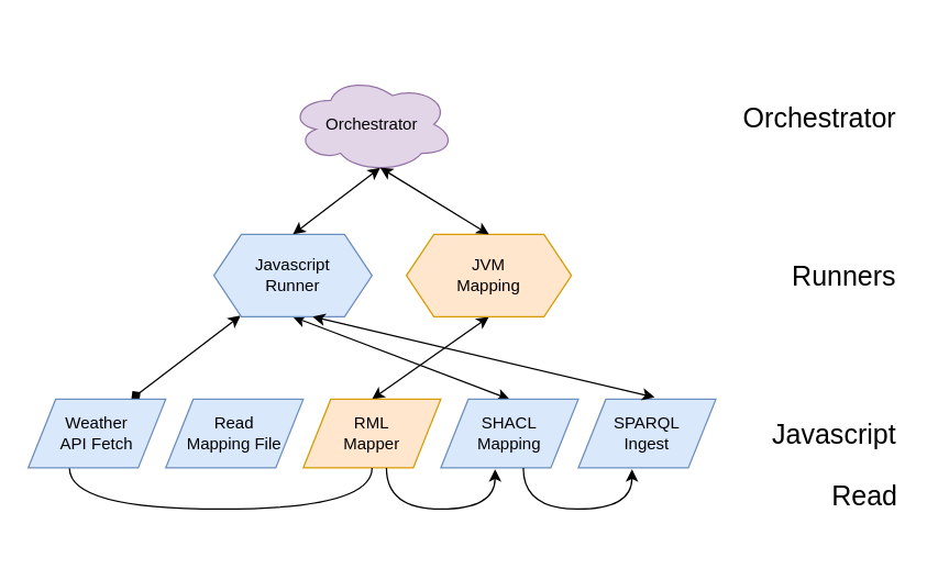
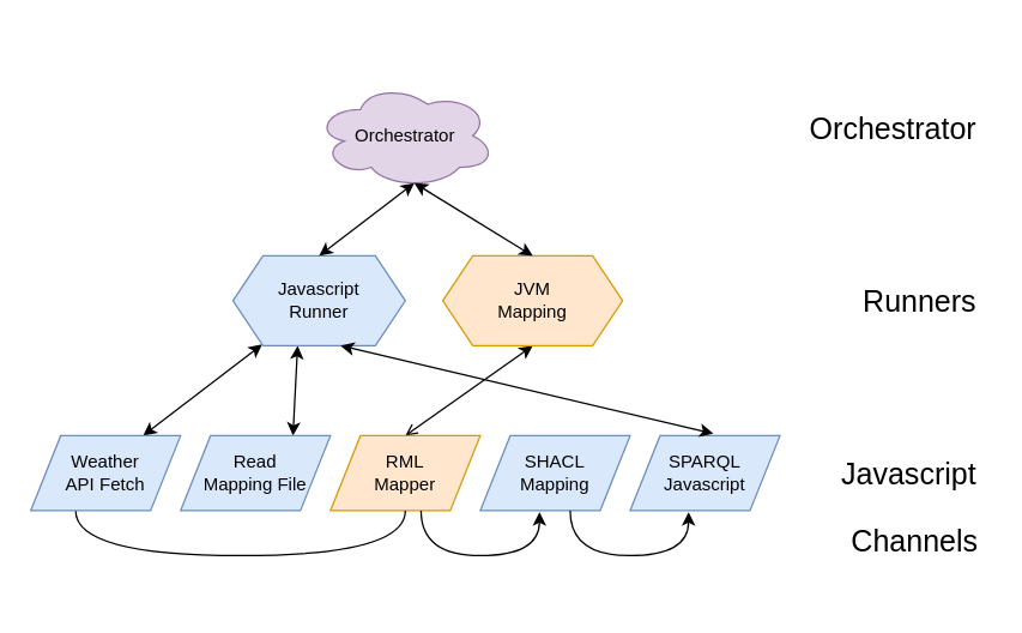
  <mxCell id="0" />
  <mxCell id="1" parent="0" />
- <mxCell id="2" value="&lt;span style=&quot;font-size: 20px;&quot;&gt;Read&amp;nbsp;&lt;/span&gt;" style="rounded=0;whiteSpace=wrap;html=1;align=right;fillColor=none;strokeColor=none;" parent="1" vertex="1"><mxGeometry x="20" y="320" width="640" height="80" as="geometry" /></mxCell>
+ <mxCell id="2" value="&lt;span style=&quot;font-size: 20px;&quot;&gt;Channels&amp;nbsp;&lt;/span&gt;" style="rounded=0;whiteSpace=wrap;html=1;align=right;fillColor=none;strokeColor=none;" parent="1" vertex="1"><mxGeometry x="20" y="320" width="640" height="80" as="geometry" /></mxCell>
  <mxCell id="3" value="&lt;font style=&quot;font-size: 20px;&quot;&gt;Javascript&lt;/font&gt;&amp;nbsp;&amp;nbsp;" style="rounded=0;whiteSpace=wrap;html=1;align=right;fillColor=none;strokeColor=none;" parent="1" vertex="1"><mxGeometry x="20" y="275" width="640" height="80" as="geometry" /></mxCell>
  <mxCell id="4" value="&lt;span style=&quot;font-size: 20px;&quot;&gt;Runners&lt;/span&gt;&amp;nbsp;&amp;nbsp;" style="rounded=0;whiteSpace=wrap;html=1;align=right;fillColor=none;strokeColor=none;" parent="1" vertex="1"><mxGeometry x="20" y="160" width="640" height="80" as="geometry" /></mxCell>
  <mxCell id="5" value="&lt;font style=&quot;font-size: 20px;&quot;&gt;Orchestrator&lt;/font&gt;&amp;nbsp;&amp;nbsp;" style="rounded=0;whiteSpace=wrap;html=1;align=right;fillColor=none;strokeColor=none;" parent="1" vertex="1"><mxGeometry x="20" y="45" width="640" height="80" as="geometry" /></mxCell>
  <mxCell id="6" value="Orchestrator" style="ellipse;shape=cloud;whiteSpace=wrap;html=1;fillColor=#e1d5e7;strokeColor=#9673a6;" parent="1" vertex="1"><mxGeometry x="210" y="55" width="120" height="70" as="geometry" /></mxCell>
- <mxCell id="7" style="edgeStyle=none;rounded=0;orthogonalLoop=1;jettySize=auto;html=1;exitX=0.5;exitY=1;exitDx=0;exitDy=0;entryX=0.5;entryY=0;entryDx=0;entryDy=0;startArrow=classic;startFill=1;" parent="1" source="8" target="16" edge="1"><mxGeometry relative="1" as="geometry" /></mxCell>
+ <mxCell id="7" style="edgeStyle=none;rounded=0;orthogonalLoop=1;jettySize=auto;html=1;exitX=0.5;exitY=1;exitDx=0;exitDy=0;entryX=0.5;entryY=0;entryDx=0;entryDy=0;startArrow=classic;startFill=1;endArrow=open;" parent="1" source="8" target="16" edge="1"><mxGeometry relative="1" as="geometry" /></mxCell>
  <mxCell id="8" value="&lt;div&gt;JVM&lt;/div&gt;&lt;div&gt;Mapping&lt;/div&gt;" style="shape=hexagon;perimeter=hexagonPerimeter2;whiteSpace=wrap;html=1;fixedSize=1;fillColor=#ffe6cc;strokeColor=#d79b00;" parent="1" vertex="1"><mxGeometry x="295" y="170" width="120" height="60" as="geometry" /></mxCell>
- <mxCell id="10" style="edgeStyle=none;rounded=0;orthogonalLoop=1;jettySize=auto;html=1;exitX=0.5;exitY=1;exitDx=0;exitDy=0;entryX=0.5;entryY=0;entryDx=0;entryDy=0;startArrow=classic;startFill=1;" parent="1" source="12" target="15" edge="1"><mxGeometry relative="1" as="geometry" /></mxCell>
- <mxCell id="11" style="rounded=0;orthogonalLoop=1;jettySize=auto;html=1;entryX=0.75;entryY=0;entryDx=0;entryDy=0;startArrow=classic;startFill=1;endArrow=diamond;" edge="1" parent="1" source="12" target="22"><mxGeometry relative="1" as="geometry" /></mxCell>
+ <mxCell id="9" style="edgeStyle=none;rounded=0;orthogonalLoop=1;jettySize=auto;html=1;exitX=0.375;exitY=1;exitDx=0;exitDy=0;entryX=0.75;entryY=0;entryDx=0;entryDy=0;startArrow=classic;startFill=1;" parent="1" source="12" target="13" edge="1"><mxGeometry relative="1" as="geometry" /></mxCell>
+ <mxCell id="11" style="rounded=0;orthogonalLoop=1;jettySize=auto;html=1;entryX=0.75;entryY=0;entryDx=0;entryDy=0;startArrow=classic;startFill=1;" edge="1" parent="1" source="12" target="22"><mxGeometry relative="1" as="geometry" /></mxCell>
  <mxCell id="12" value="Javascript&lt;div&gt;Runner&lt;/div&gt;" style="shape=hexagon;perimeter=hexagonPerimeter2;whiteSpace=wrap;html=1;fixedSize=1;fillColor=#dae8fc;strokeColor=#6c8ebf;" parent="1" vertex="1"><mxGeometry x="155" y="170" width="115" height="60" as="geometry" /></mxCell>
  <mxCell id="13" value="&lt;div&gt;Read&lt;/div&gt;&lt;div&gt;Mapping File&lt;/div&gt;" style="shape=parallelogram;perimeter=parallelogramPerimeter;whiteSpace=wrap;html=1;fixedSize=1;fillColor=#dae8fc;strokeColor=#6c8ebf;" parent="1" vertex="1"><mxGeometry x="120" y="290" width="100" height="50" as="geometry" /></mxCell>
- <mxCell id="14" value="SPARQL&lt;div&gt;Ingest&lt;/div&gt;" style="shape=parallelogram;perimeter=parallelogramPerimeter;whiteSpace=wrap;html=1;fixedSize=1;fillColor=#dae8fc;strokeColor=#6c8ebf;" parent="1" vertex="1"><mxGeometry x="420" y="290" width="100" height="50" as="geometry" /></mxCell>
+ <mxCell id="14" value="SPARQL&lt;div&gt;Javascript&lt;/div&gt;" style="shape=parallelogram;perimeter=parallelogramPerimeter;whiteSpace=wrap;html=1;fixedSize=1;fillColor=#dae8fc;strokeColor=#6c8ebf;" parent="1" vertex="1"><mxGeometry x="420" y="290" width="100" height="50" as="geometry" /></mxCell>
  <mxCell id="15" value="SHACL&lt;div&gt;Mapping&lt;/div&gt;" style="shape=parallelogram;perimeter=parallelogramPerimeter;whiteSpace=wrap;html=1;fixedSize=1;fillColor=#dae8fc;strokeColor=#6c8ebf;" parent="1" vertex="1"><mxGeometry x="320" y="290" width="100" height="50" as="geometry" /></mxCell>
  <mxCell id="16" value="RML&lt;div&gt;Mapper&lt;/div&gt;" style="shape=parallelogram;perimeter=parallelogramPerimeter;whiteSpace=wrap;html=1;fixedSize=1;fillColor=#ffe6cc;strokeColor=#d79b00;" parent="1" vertex="1"><mxGeometry x="220" y="290" width="100" height="50" as="geometry" /></mxCell>
  <mxCell id="17" value="" style="endArrow=classic;startArrow=classic;html=1;rounded=0;exitX=0.5;exitY=0;exitDx=0;exitDy=0;entryX=0.55;entryY=0.95;entryDx=0;entryDy=0;entryPerimeter=0;" parent="1" source="12" target="6" edge="1"><mxGeometry width="50" height="50" relative="1" as="geometry"><mxPoint x="260" y="220" as="sourcePoint" /><mxPoint x="310" y="170" as="targetPoint" /></mxGeometry></mxCell>
  <mxCell id="18" value="" style="endArrow=classic;startArrow=classic;html=1;rounded=0;entryX=0.55;entryY=0.95;entryDx=0;entryDy=0;entryPerimeter=0;exitX=0.5;exitY=0;exitDx=0;exitDy=0;" parent="1" source="8" target="6" edge="1"><mxGeometry width="50" height="50" relative="1" as="geometry"><mxPoint x="260" y="180" as="sourcePoint" /><mxPoint x="310" y="130" as="targetPoint" /></mxGeometry></mxCell>
  <mxCell id="19" style="edgeStyle=none;rounded=0;orthogonalLoop=1;jettySize=auto;html=1;exitX=0.625;exitY=1;exitDx=0;exitDy=0;entryX=0.554;entryY=-0.029;entryDx=0;entryDy=0;entryPerimeter=0;startArrow=classic;startFill=1;" parent="1" source="12" target="14" edge="1"><mxGeometry relative="1" as="geometry" /></mxCell>
  <mxCell id="20" value="&amp;nbsp;&amp;nbsp;" style="rounded=0;whiteSpace=wrap;html=1;align=right;fillColor=none;strokeColor=none;" parent="1" vertex="1"><mxGeometry x="20" y="20" width="640" height="80" as="geometry" /></mxCell>
  <mxCell id="21" style="edgeStyle=orthogonalEdgeStyle;rounded=0;orthogonalLoop=1;jettySize=auto;html=1;entryX=0.5;entryY=1;entryDx=0;entryDy=0;curved=1;endArrow=none;" edge="1" parent="1" source="22" target="16"><mxGeometry relative="1" as="geometry"><Array as="points"><mxPoint x="50" y="370" /><mxPoint x="270" y="370" /></Array></mxGeometry></mxCell>
  <mxCell id="22" value="Weather&lt;div&gt;API Fetch&lt;/div&gt;" style="shape=parallelogram;perimeter=parallelogramPerimeter;whiteSpace=wrap;html=1;fixedSize=1;fillColor=#dae8fc;strokeColor=#6c8ebf;" vertex="1" parent="1"><mxGeometry x="20" y="290" width="100" height="50" as="geometry" /></mxCell>
  <mxCell id="23" style="edgeStyle=orthogonalEdgeStyle;curved=1;rounded=0;orthogonalLoop=1;jettySize=auto;html=1;entryX=0.292;entryY=1.025;entryDx=0;entryDy=0;entryPerimeter=0;" edge="1" parent="1"><mxGeometry relative="1" as="geometry"><mxPoint x="359.49" y="341" as="targetPoint" /><mxPoint x="280.49" y="340" as="sourcePoint" /><Array as="points"><mxPoint x="281" y="370" /><mxPoint x="360" y="370" /></Array></mxGeometry></mxCell>
  <mxCell id="24" style="edgeStyle=orthogonalEdgeStyle;curved=1;rounded=0;orthogonalLoop=1;jettySize=auto;html=1;entryX=0.292;entryY=1.025;entryDx=0;entryDy=0;entryPerimeter=0;" edge="1" parent="1"><mxGeometry relative="1" as="geometry"><mxPoint x="459" y="341" as="targetPoint" /><mxPoint x="380" y="340" as="sourcePoint" /><Array as="points"><mxPoint x="380" y="370" /><mxPoint x="459" y="370" /></Array></mxGeometry></mxCell>
